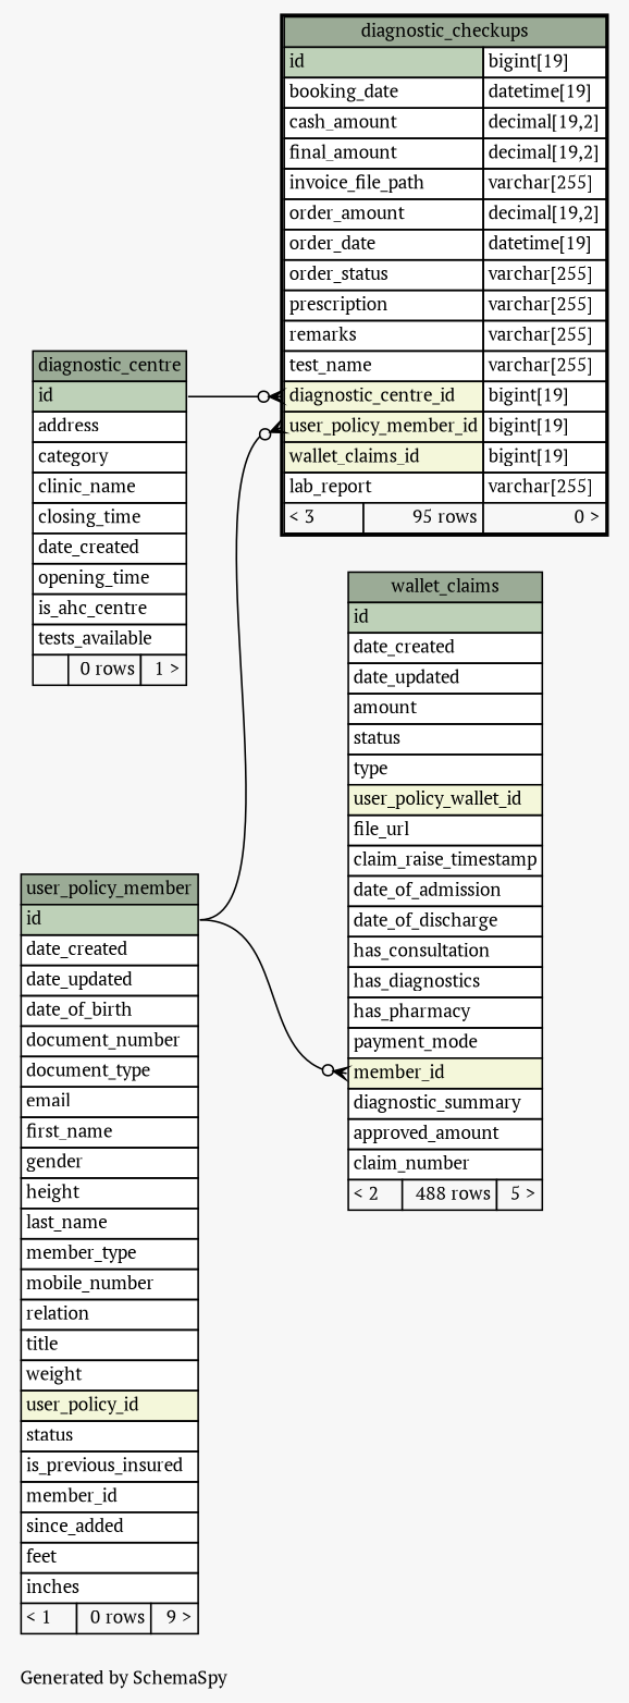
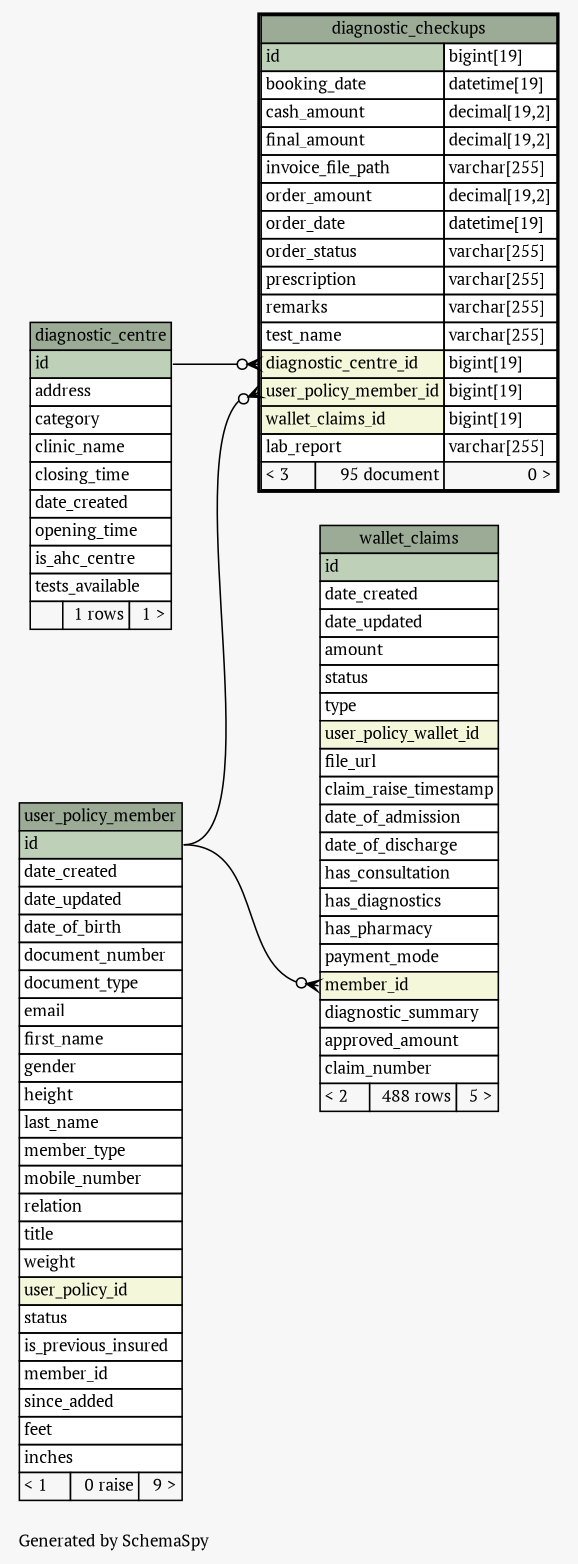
  digraph {
    bgcolor="#f7f7f7"
    fontname="PT Serif"
    fontsize=11
    label="\nGenerated by SchemaSpy"
    labeljust=l
    nodesep=0.18
    rankdir=RL
    ranksep=0.46
    node [fontname="PT Serif" fontsize=11 shape=plaintext]
    edge [arrowhead=none arrowsize=0.8 arrowtail=crowodot dir=back fontname="PT Serif" headport="id:e"]
-   n1 [label=<     <TABLE BORDER="2" CELLBORDER="1" CELLSPACING="0" BGCOLOR="#ffffff">       <TR><TD COLSPAN="3" BGCOLOR="#9bab96" ALIGN="CENTER">diagnostic_checkups</TD></TR>       <TR><TD PORT="id" COLSPAN="2" BGCOLOR="#bed1b8" ALIGN="LEFT">id</TD><TD PORT="id.type" ALIGN="LEFT">bigint[19]</TD></TR>       <TR><TD PORT="booking_date" COLSPAN="2" ALIGN="LEFT">booking_date</TD><TD PORT="booking_date.type" ALIGN="LEFT">datetime[19]</TD></TR>       <TR><TD PORT="cash_amount" COLSPAN="2" ALIGN="LEFT">cash_amount</TD><TD PORT="cash_amount.type" ALIGN="LEFT">decimal[19,2]</TD></TR>       <TR><TD PORT="final_amount" COLSPAN="2" ALIGN="LEFT">final_amount</TD><TD PORT="final_amount.type" ALIGN="LEFT">decimal[19,2]</TD></TR>       <TR><TD PORT="invoice_file_path" COLSPAN="2" ALIGN="LEFT">invoice_file_path</TD><TD PORT="invoice_file_path.type" ALIGN="LEFT">varchar[255]</TD></TR>       <TR><TD PORT="order_amount" COLSPAN="2" ALIGN="LEFT">order_amount</TD><TD PORT="order_amount.type" ALIGN="LEFT">decimal[19,2]</TD></TR>       <TR><TD PORT="order_date" COLSPAN="2" ALIGN="LEFT">order_date</TD><TD PORT="order_date.type" ALIGN="LEFT">datetime[19]</TD></TR>       <TR><TD PORT="order_status" COLSPAN="2" ALIGN="LEFT">order_status</TD><TD PORT="order_status.type" ALIGN="LEFT">varchar[255]</TD></TR>       <TR><TD PORT="prescription" COLSPAN="2" ALIGN="LEFT">prescription</TD><TD PORT="prescription.type" ALIGN="LEFT">varchar[255]</TD></TR>       <TR><TD PORT="remarks" COLSPAN="2" ALIGN="LEFT">remarks</TD><TD PORT="remarks.type" ALIGN="LEFT">varchar[255]</TD></TR>       <TR><TD PORT="test_name" COLSPAN="2" ALIGN="LEFT">test_name</TD><TD PORT="test_name.type" ALIGN="LEFT">varchar[255]</TD></TR>       <TR><TD PORT="diagnostic_centre_id" COLSPAN="2" BGCOLOR="#f4f7da" ALIGN="LEFT">diagnostic_centre_id</TD><TD PORT="diagnostic_centre_id.type" ALIGN="LEFT">bigint[19]</TD></TR>       <TR><TD PORT="user_policy_member_id" COLSPAN="2" BGCOLOR="#f4f7da" ALIGN="LEFT">user_policy_member_id</TD><TD PORT="user_policy_member_id.type" ALIGN="LEFT">bigint[19]</TD></TR>       <TR><TD PORT="wallet_claims_id" COLSPAN="2" BGCOLOR="#f4f7da" ALIGN="LEFT">wallet_claims_id</TD><TD PORT="wallet_claims_id.type" ALIGN="LEFT">bigint[19]</TD></TR>       <TR><TD PORT="lab_report" COLSPAN="2" ALIGN="LEFT">lab_report</TD><TD PORT="lab_report.type" ALIGN="LEFT">varchar[255]</TD></TR>       <TR><TD ALIGN="LEFT" BGCOLOR="#f7f7f7">&lt; 3</TD><TD ALIGN="RIGHT" BGCOLOR="#f7f7f7">95 rows</TD><TD ALIGN="RIGHT" BGCOLOR="#f7f7f7">0 &gt;</TD></TR>     </TABLE>>]
-   n2 [label=<     <TABLE BORDER="0" CELLBORDER="1" CELLSPACING="0" BGCOLOR="#ffffff">       <TR><TD COLSPAN="3" BGCOLOR="#9bab96" ALIGN="CENTER">diagnostic_centre</TD></TR>       <TR><TD PORT="id" COLSPAN="3" BGCOLOR="#bed1b8" ALIGN="LEFT">id</TD></TR>       <TR><TD PORT="address" COLSPAN="3" ALIGN="LEFT">address</TD></TR>       <TR><TD PORT="category" COLSPAN="3" ALIGN="LEFT">category</TD></TR>       <TR><TD PORT="clinic_name" COLSPAN="3" ALIGN="LEFT">clinic_name</TD></TR>       <TR><TD PORT="closing_time" COLSPAN="3" ALIGN="LEFT">closing_time</TD></TR>       <TR><TD PORT="date_created" COLSPAN="3" ALIGN="LEFT">date_created</TD></TR>       <TR><TD PORT="opening_time" COLSPAN="3" ALIGN="LEFT">opening_time</TD></TR>       <TR><TD PORT="is_ahc_centre" COLSPAN="3" ALIGN="LEFT">is_ahc_centre</TD></TR>       <TR><TD PORT="tests_available" COLSPAN="3" ALIGN="LEFT">tests_available</TD></TR>       <TR><TD ALIGN="LEFT" BGCOLOR="#f7f7f7">  </TD><TD ALIGN="RIGHT" BGCOLOR="#f7f7f7">0 rows</TD><TD ALIGN="RIGHT" BGCOLOR="#f7f7f7">1 &gt;</TD></TR>     </TABLE>>]
-   n3 [label=<     <TABLE BORDER="0" CELLBORDER="1" CELLSPACING="0" BGCOLOR="#ffffff">       <TR><TD COLSPAN="3" BGCOLOR="#9bab96" ALIGN="CENTER">user_policy_member</TD></TR>       <TR><TD PORT="id" COLSPAN="3" BGCOLOR="#bed1b8" ALIGN="LEFT">id</TD></TR>       <TR><TD PORT="date_created" COLSPAN="3" ALIGN="LEFT">date_created</TD></TR>       <TR><TD PORT="date_updated" COLSPAN="3" ALIGN="LEFT">date_updated</TD></TR>       <TR><TD PORT="date_of_birth" COLSPAN="3" ALIGN="LEFT">date_of_birth</TD></TR>       <TR><TD PORT="document_number" COLSPAN="3" ALIGN="LEFT">document_number</TD></TR>       <TR><TD PORT="document_type" COLSPAN="3" ALIGN="LEFT">document_type</TD></TR>       <TR><TD PORT="email" COLSPAN="3" ALIGN="LEFT">email</TD></TR>       <TR><TD PORT="first_name" COLSPAN="3" ALIGN="LEFT">first_name</TD></TR>       <TR><TD PORT="gender" COLSPAN="3" ALIGN="LEFT">gender</TD></TR>       <TR><TD PORT="height" COLSPAN="3" ALIGN="LEFT">height</TD></TR>       <TR><TD PORT="last_name" COLSPAN="3" ALIGN="LEFT">last_name</TD></TR>       <TR><TD PORT="member_type" COLSPAN="3" ALIGN="LEFT">member_type</TD></TR>       <TR><TD PORT="mobile_number" COLSPAN="3" ALIGN="LEFT">mobile_number</TD></TR>       <TR><TD PORT="relation" COLSPAN="3" ALIGN="LEFT">relation</TD></TR>       <TR><TD PORT="title" COLSPAN="3" ALIGN="LEFT">title</TD></TR>       <TR><TD PORT="weight" COLSPAN="3" ALIGN="LEFT">weight</TD></TR>       <TR><TD PORT="user_policy_id" COLSPAN="3" BGCOLOR="#f4f7da" ALIGN="LEFT">user_policy_id</TD></TR>       <TR><TD PORT="status" COLSPAN="3" ALIGN="LEFT">status</TD></TR>       <TR><TD PORT="is_previous_insured" COLSPAN="3" ALIGN="LEFT">is_previous_insured</TD></TR>       <TR><TD PORT="member_id" COLSPAN="3" ALIGN="LEFT">member_id</TD></TR>       <TR><TD PORT="since_added" COLSPAN="3" ALIGN="LEFT">since_added</TD></TR>       <TR><TD PORT="feet" COLSPAN="3" ALIGN="LEFT">feet</TD></TR>       <TR><TD PORT="inches" COLSPAN="3" ALIGN="LEFT">inches</TD></TR>       <TR><TD ALIGN="LEFT" BGCOLOR="#f7f7f7">&lt; 1</TD><TD ALIGN="RIGHT" BGCOLOR="#f7f7f7">0 rows</TD><TD ALIGN="RIGHT" BGCOLOR="#f7f7f7">9 &gt;</TD></TR>     </TABLE>>]
+   n1 [label=<     <TABLE BORDER="2" CELLBORDER="1" CELLSPACING="0" BGCOLOR="#ffffff">       <TR><TD COLSPAN="3" BGCOLOR="#9bab96" ALIGN="CENTER">diagnostic_checkups</TD></TR>       <TR><TD PORT="id" COLSPAN="2" BGCOLOR="#bed1b8" ALIGN="LEFT">id</TD><TD PORT="id.type" ALIGN="LEFT">bigint[19]</TD></TR>       <TR><TD PORT="booking_date" COLSPAN="2" ALIGN="LEFT">booking_date</TD><TD PORT="booking_date.type" ALIGN="LEFT">datetime[19]</TD></TR>       <TR><TD PORT="cash_amount" COLSPAN="2" ALIGN="LEFT">cash_amount</TD><TD PORT="cash_amount.type" ALIGN="LEFT">decimal[19,2]</TD></TR>       <TR><TD PORT="final_amount" COLSPAN="2" ALIGN="LEFT">final_amount</TD><TD PORT="final_amount.type" ALIGN="LEFT">decimal[19,2]</TD></TR>       <TR><TD PORT="invoice_file_path" COLSPAN="2" ALIGN="LEFT">invoice_file_path</TD><TD PORT="invoice_file_path.type" ALIGN="LEFT">varchar[255]</TD></TR>       <TR><TD PORT="order_amount" COLSPAN="2" ALIGN="LEFT">order_amount</TD><TD PORT="order_amount.type" ALIGN="LEFT">decimal[19,2]</TD></TR>       <TR><TD PORT="order_date" COLSPAN="2" ALIGN="LEFT">order_date</TD><TD PORT="order_date.type" ALIGN="LEFT">datetime[19]</TD></TR>       <TR><TD PORT="order_status" COLSPAN="2" ALIGN="LEFT">order_status</TD><TD PORT="order_status.type" ALIGN="LEFT">varchar[255]</TD></TR>       <TR><TD PORT="prescription" COLSPAN="2" ALIGN="LEFT">prescription</TD><TD PORT="prescription.type" ALIGN="LEFT">varchar[255]</TD></TR>       <TR><TD PORT="remarks" COLSPAN="2" ALIGN="LEFT">remarks</TD><TD PORT="remarks.type" ALIGN="LEFT">varchar[255]</TD></TR>       <TR><TD PORT="test_name" COLSPAN="2" ALIGN="LEFT">test_name</TD><TD PORT="test_name.type" ALIGN="LEFT">varchar[255]</TD></TR>       <TR><TD PORT="diagnostic_centre_id" COLSPAN="2" BGCOLOR="#f4f7da" ALIGN="LEFT">diagnostic_centre_id</TD><TD PORT="diagnostic_centre_id.type" ALIGN="LEFT">bigint[19]</TD></TR>       <TR><TD PORT="user_policy_member_id" COLSPAN="2" BGCOLOR="#f4f7da" ALIGN="LEFT">user_policy_member_id</TD><TD PORT="user_policy_member_id.type" ALIGN="LEFT">bigint[19]</TD></TR>       <TR><TD PORT="wallet_claims_id" COLSPAN="2" BGCOLOR="#f4f7da" ALIGN="LEFT">wallet_claims_id</TD><TD PORT="wallet_claims_id.type" ALIGN="LEFT">bigint[19]</TD></TR>       <TR><TD PORT="lab_report" COLSPAN="2" ALIGN="LEFT">lab_report</TD><TD PORT="lab_report.type" ALIGN="LEFT">varchar[255]</TD></TR>       <TR><TD ALIGN="LEFT" BGCOLOR="#f7f7f7">&lt; 3</TD><TD ALIGN="RIGHT" BGCOLOR="#f7f7f7">95 document</TD><TD ALIGN="RIGHT" BGCOLOR="#f7f7f7">0 &gt;</TD></TR>     </TABLE>>]
+   n2 [label=<     <TABLE BORDER="0" CELLBORDER="1" CELLSPACING="0" BGCOLOR="#ffffff">       <TR><TD COLSPAN="3" BGCOLOR="#9bab96" ALIGN="CENTER">diagnostic_centre</TD></TR>       <TR><TD PORT="id" COLSPAN="3" BGCOLOR="#bed1b8" ALIGN="LEFT">id</TD></TR>       <TR><TD PORT="address" COLSPAN="3" ALIGN="LEFT">address</TD></TR>       <TR><TD PORT="category" COLSPAN="3" ALIGN="LEFT">category</TD></TR>       <TR><TD PORT="clinic_name" COLSPAN="3" ALIGN="LEFT">clinic_name</TD></TR>       <TR><TD PORT="closing_time" COLSPAN="3" ALIGN="LEFT">closing_time</TD></TR>       <TR><TD PORT="date_created" COLSPAN="3" ALIGN="LEFT">date_created</TD></TR>       <TR><TD PORT="opening_time" COLSPAN="3" ALIGN="LEFT">opening_time</TD></TR>       <TR><TD PORT="is_ahc_centre" COLSPAN="3" ALIGN="LEFT">is_ahc_centre</TD></TR>       <TR><TD PORT="tests_available" COLSPAN="3" ALIGN="LEFT">tests_available</TD></TR>       <TR><TD ALIGN="LEFT" BGCOLOR="#f7f7f7">  </TD><TD ALIGN="RIGHT" BGCOLOR="#f7f7f7">1 rows</TD><TD ALIGN="RIGHT" BGCOLOR="#f7f7f7">1 &gt;</TD></TR>     </TABLE>>]
+   n3 [label=<     <TABLE BORDER="0" CELLBORDER="1" CELLSPACING="0" BGCOLOR="#ffffff">       <TR><TD COLSPAN="3" BGCOLOR="#9bab96" ALIGN="CENTER">user_policy_member</TD></TR>       <TR><TD PORT="id" COLSPAN="3" BGCOLOR="#bed1b8" ALIGN="LEFT">id</TD></TR>       <TR><TD PORT="date_created" COLSPAN="3" ALIGN="LEFT">date_created</TD></TR>       <TR><TD PORT="date_updated" COLSPAN="3" ALIGN="LEFT">date_updated</TD></TR>       <TR><TD PORT="date_of_birth" COLSPAN="3" ALIGN="LEFT">date_of_birth</TD></TR>       <TR><TD PORT="document_number" COLSPAN="3" ALIGN="LEFT">document_number</TD></TR>       <TR><TD PORT="document_type" COLSPAN="3" ALIGN="LEFT">document_type</TD></TR>       <TR><TD PORT="email" COLSPAN="3" ALIGN="LEFT">email</TD></TR>       <TR><TD PORT="first_name" COLSPAN="3" ALIGN="LEFT">first_name</TD></TR>       <TR><TD PORT="gender" COLSPAN="3" ALIGN="LEFT">gender</TD></TR>       <TR><TD PORT="height" COLSPAN="3" ALIGN="LEFT">height</TD></TR>       <TR><TD PORT="last_name" COLSPAN="3" ALIGN="LEFT">last_name</TD></TR>       <TR><TD PORT="member_type" COLSPAN="3" ALIGN="LEFT">member_type</TD></TR>       <TR><TD PORT="mobile_number" COLSPAN="3" ALIGN="LEFT">mobile_number</TD></TR>       <TR><TD PORT="relation" COLSPAN="3" ALIGN="LEFT">relation</TD></TR>       <TR><TD PORT="title" COLSPAN="3" ALIGN="LEFT">title</TD></TR>       <TR><TD PORT="weight" COLSPAN="3" ALIGN="LEFT">weight</TD></TR>       <TR><TD PORT="user_policy_id" COLSPAN="3" BGCOLOR="#f4f7da" ALIGN="LEFT">user_policy_id</TD></TR>       <TR><TD PORT="status" COLSPAN="3" ALIGN="LEFT">status</TD></TR>       <TR><TD PORT="is_previous_insured" COLSPAN="3" ALIGN="LEFT">is_previous_insured</TD></TR>       <TR><TD PORT="member_id" COLSPAN="3" ALIGN="LEFT">member_id</TD></TR>       <TR><TD PORT="since_added" COLSPAN="3" ALIGN="LEFT">since_added</TD></TR>       <TR><TD PORT="feet" COLSPAN="3" ALIGN="LEFT">feet</TD></TR>       <TR><TD PORT="inches" COLSPAN="3" ALIGN="LEFT">inches</TD></TR>       <TR><TD ALIGN="LEFT" BGCOLOR="#f7f7f7">&lt; 1</TD><TD ALIGN="RIGHT" BGCOLOR="#f7f7f7">0 raise</TD><TD ALIGN="RIGHT" BGCOLOR="#f7f7f7">9 &gt;</TD></TR>     </TABLE>>]
    n4 [label=<     <TABLE BORDER="0" CELLBORDER="1" CELLSPACING="0" BGCOLOR="#ffffff">       <TR><TD COLSPAN="3" BGCOLOR="#9bab96" ALIGN="CENTER">wallet_claims</TD></TR>       <TR><TD PORT="id" COLSPAN="3" BGCOLOR="#bed1b8" ALIGN="LEFT">id</TD></TR>       <TR><TD PORT="date_created" COLSPAN="3" ALIGN="LEFT">date_created</TD></TR>       <TR><TD PORT="date_updated" COLSPAN="3" ALIGN="LEFT">date_updated</TD></TR>       <TR><TD PORT="amount" COLSPAN="3" ALIGN="LEFT">amount</TD></TR>       <TR><TD PORT="status" COLSPAN="3" ALIGN="LEFT">status</TD></TR>       <TR><TD PORT="type" COLSPAN="3" ALIGN="LEFT">type</TD></TR>       <TR><TD PORT="user_policy_wallet_id" COLSPAN="3" BGCOLOR="#f4f7da" ALIGN="LEFT">user_policy_wallet_id</TD></TR>       <TR><TD PORT="file_url" COLSPAN="3" ALIGN="LEFT">file_url</TD></TR>       <TR><TD PORT="claim_raise_timestamp" COLSPAN="3" ALIGN="LEFT">claim_raise_timestamp</TD></TR>       <TR><TD PORT="date_of_admission" COLSPAN="3" ALIGN="LEFT">date_of_admission</TD></TR>       <TR><TD PORT="date_of_discharge" COLSPAN="3" ALIGN="LEFT">date_of_discharge</TD></TR>       <TR><TD PORT="has_consultation" COLSPAN="3" ALIGN="LEFT">has_consultation</TD></TR>       <TR><TD PORT="has_diagnostics" COLSPAN="3" ALIGN="LEFT">has_diagnostics</TD></TR>       <TR><TD PORT="has_pharmacy" COLSPAN="3" ALIGN="LEFT">has_pharmacy</TD></TR>       <TR><TD PORT="payment_mode" COLSPAN="3" ALIGN="LEFT">payment_mode</TD></TR>       <TR><TD PORT="member_id" COLSPAN="3" BGCOLOR="#f4f7da" ALIGN="LEFT">member_id</TD></TR>       <TR><TD PORT="diagnostic_summary" COLSPAN="3" ALIGN="LEFT">diagnostic_summary</TD></TR>       <TR><TD PORT="approved_amount" COLSPAN="3" ALIGN="LEFT">approved_amount</TD></TR>       <TR><TD PORT="claim_number" COLSPAN="3" ALIGN="LEFT">claim_number</TD></TR>       <TR><TD ALIGN="LEFT" BGCOLOR="#f7f7f7">&lt; 2</TD><TD ALIGN="RIGHT" BGCOLOR="#f7f7f7">488 rows</TD><TD ALIGN="RIGHT" BGCOLOR="#f7f7f7">5 &gt;</TD></TR>     </TABLE>>]
    n1 -> n2 [tailport="diagnostic_centre_id:w"]
    n1 -> n3 [tailport="user_policy_member_id:w"]
    n4 -> n3 [tailport="member_id:w"]
  }
